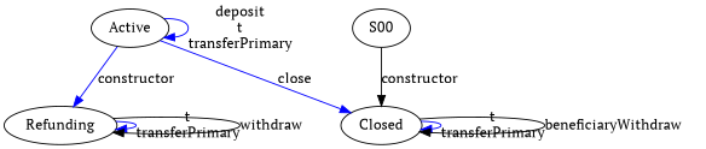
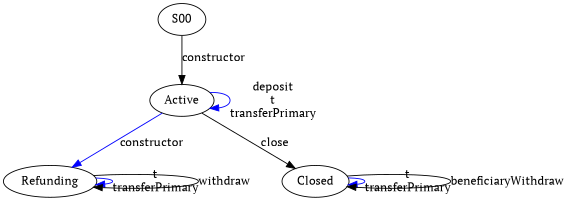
  digraph {
    fontname="PT Serif"
    node [fontname="PT Serif"]
    edge [color=blue fontname="PT Serif"]
    n1 [label=Active]
    n2 [label=Refunding]
    n3 [label=Closed]
    S00
    n1 -> n1 [label="deposit\nt\ntransferPrimary"]
    n1 -> n2 [label=constructor]
-   n1 -> n3 [label=close]
+   n1 -> n3 [color=black label=close]
    n2 -> n2 [label="t\ntransferPrimary"]
    n2 -> n2 [color=black label=withdraw]
    n3 -> n3 [label="t\ntransferPrimary"]
    n3 -> n3 [color=black label=beneficiaryWithdraw]
-   S00 -> n3 [color=black label=constructor]
+   S00 -> n1 [color=black label=constructor]
  }
